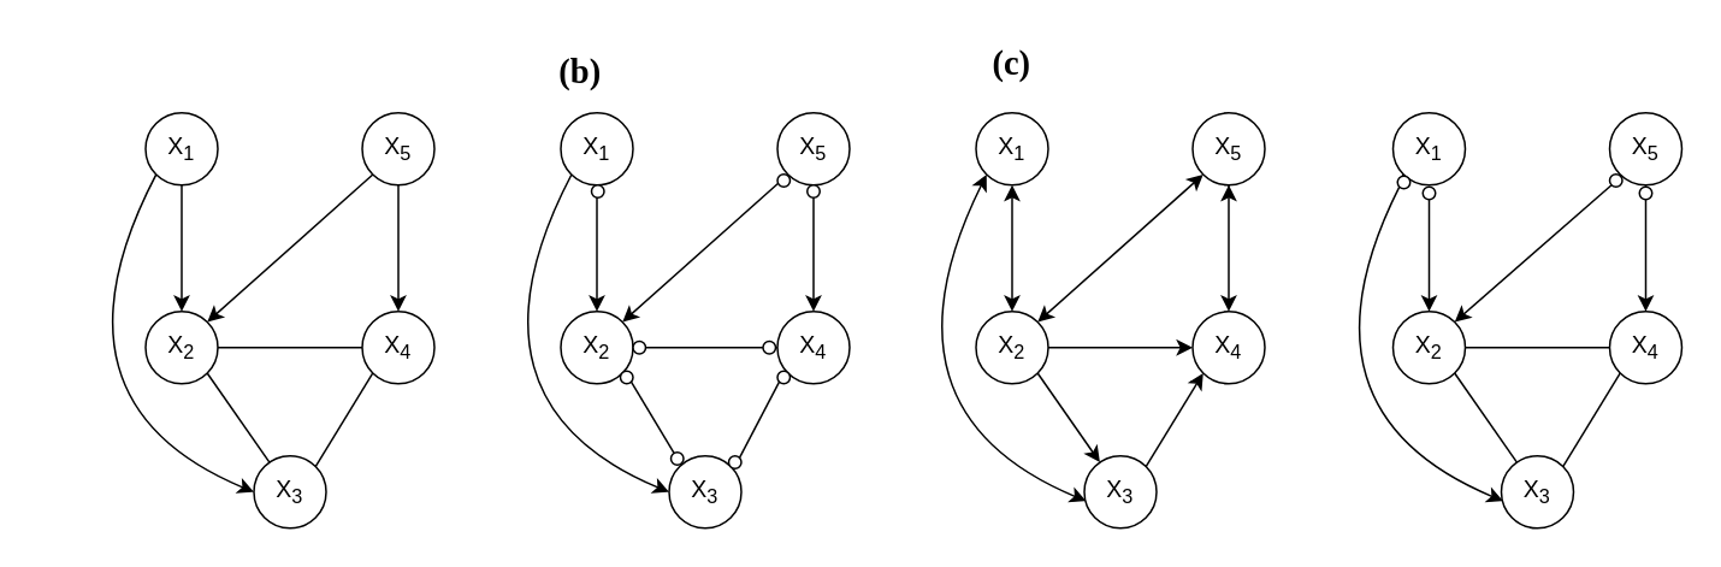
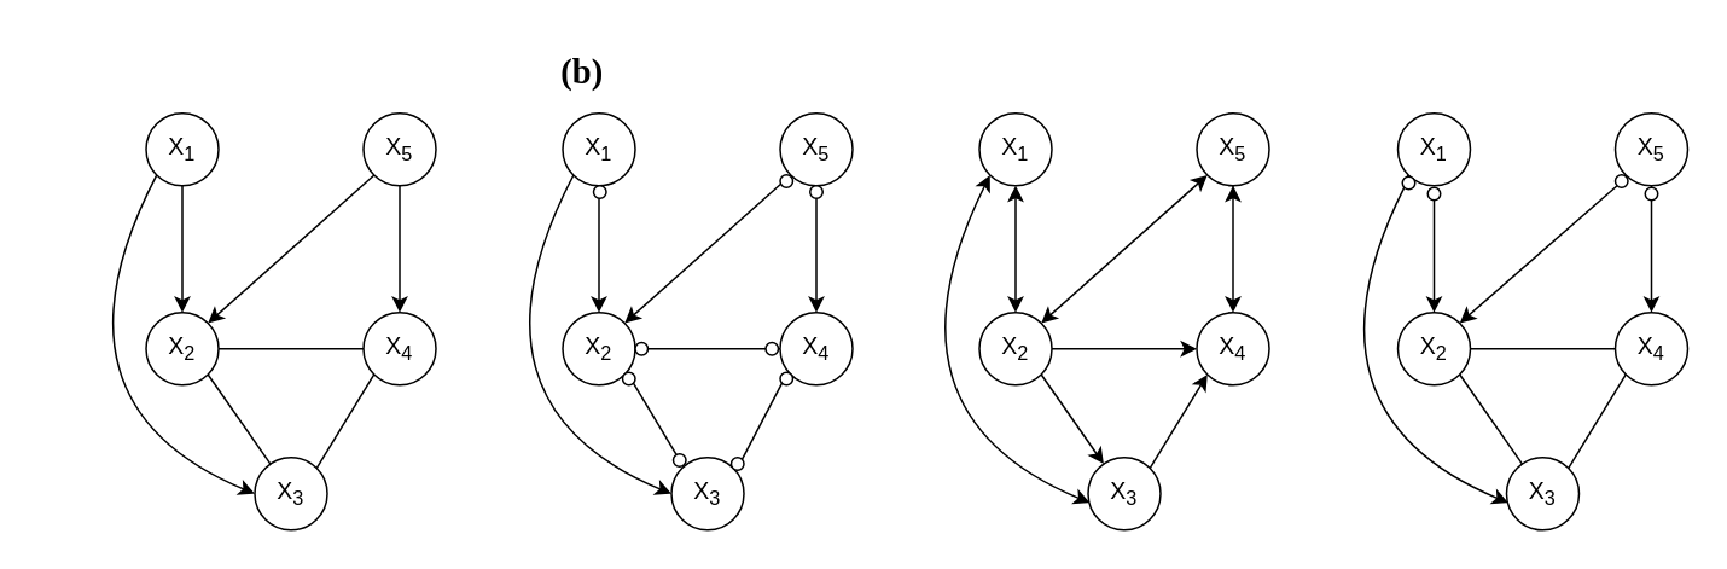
  <mxCell id="0" />
  <mxCell id="1" parent="0" />
  <mxCell id="2" style="edgeStyle=orthogonalEdgeStyle;rounded=0;orthogonalLoop=1;jettySize=auto;html=1;exitX=0.5;exitY=1;exitDx=0;exitDy=0;startArrow=none;startFill=0;" edge="1" parent="1" source="5"><mxGeometry relative="1" as="geometry"><mxPoint x="100" y="172" as="targetPoint" /></mxGeometry></mxCell>
  <mxCell id="3" value="&lt;font style=&quot;font-size: 13px;&quot;&gt;X&lt;sub&gt;5&lt;/sub&gt;&lt;/font&gt;" style="ellipse;whiteSpace=wrap;html=1;aspect=fixed;direction=east;" vertex="1" parent="1"><mxGeometry x="200" y="62" width="40" height="40" as="geometry" /></mxCell>
  <mxCell id="4" value="" style="endArrow=classic;html=1;rounded=0;exitX=0.5;exitY=1;exitDx=0;exitDy=0;entryX=0.5;entryY=0;entryDx=0;entryDy=0;" edge="1" parent="1" source="3" target="7"><mxGeometry width="50" height="50" relative="1" as="geometry"><mxPoint x="250" y="272" as="sourcePoint" /><mxPoint x="300" y="222" as="targetPoint" /></mxGeometry></mxCell>
  <mxCell id="5" value="&lt;font style=&quot;font-size: 13px;&quot;&gt;X&lt;sub&gt;1&lt;/sub&gt;&lt;/font&gt;" style="ellipse;whiteSpace=wrap;html=1;aspect=fixed;direction=east;" vertex="1" parent="1"><mxGeometry x="80" y="62" width="40" height="40" as="geometry" /></mxCell>
  <mxCell id="6" value="&lt;font style=&quot;font-size: 13px;&quot;&gt;X&lt;sub&gt;2&lt;/sub&gt;&lt;/font&gt;" style="ellipse;whiteSpace=wrap;html=1;aspect=fixed;direction=east;" vertex="1" parent="1"><mxGeometry x="80" y="172" width="40" height="40" as="geometry" /></mxCell>
  <mxCell id="7" value="&lt;font style=&quot;font-size: 13px;&quot;&gt;X&lt;sub&gt;4&lt;/sub&gt;&lt;/font&gt;" style="ellipse;whiteSpace=wrap;html=1;aspect=fixed;direction=east;" vertex="1" parent="1"><mxGeometry x="200" y="172" width="40" height="40" as="geometry" /></mxCell>
  <mxCell id="8" value="&lt;font style=&quot;font-size: 13px;&quot;&gt;X&lt;sub&gt;3&lt;/sub&gt;&lt;/font&gt;" style="ellipse;whiteSpace=wrap;html=1;aspect=fixed;direction=east;" vertex="1" parent="1"><mxGeometry x="140" y="252" width="40" height="40" as="geometry" /></mxCell>
  <mxCell id="9" value="" style="endArrow=none;html=1;rounded=0;exitX=1;exitY=0;exitDx=0;exitDy=0;entryX=0;entryY=1;entryDx=0;entryDy=0;endFill=0;" edge="1" parent="1" source="8" target="7"><mxGeometry width="50" height="50" relative="1" as="geometry"><mxPoint x="240" y="272" as="sourcePoint" /><mxPoint x="290" y="222" as="targetPoint" /></mxGeometry></mxCell>
  <mxCell id="10" value="" style="endArrow=none;html=1;rounded=0;exitX=1;exitY=1;exitDx=0;exitDy=0;endFill=0;" edge="1" parent="1" source="6" target="8"><mxGeometry width="50" height="50" relative="1" as="geometry"><mxPoint x="160" y="232" as="sourcePoint" /><mxPoint x="290" y="222" as="targetPoint" /></mxGeometry></mxCell>
  <mxCell id="11" value="" style="endArrow=none;html=1;rounded=0;exitX=0;exitY=0.5;exitDx=0;exitDy=0;entryX=1;entryY=0.5;entryDx=0;entryDy=0;endFill=0;" edge="1" parent="1" source="7" target="6"><mxGeometry width="50" height="50" relative="1" as="geometry"><mxPoint x="250" y="272" as="sourcePoint" /><mxPoint x="300" y="222" as="targetPoint" /></mxGeometry></mxCell>
  <mxCell id="12" value="" style="endArrow=classic;html=1;rounded=0;exitX=0;exitY=1;exitDx=0;exitDy=0;entryX=1;entryY=0;entryDx=0;entryDy=0;" edge="1" parent="1" source="3" target="6"><mxGeometry width="50" height="50" relative="1" as="geometry"><mxPoint x="230" y="112" as="sourcePoint" /><mxPoint x="230" y="182" as="targetPoint" /></mxGeometry></mxCell>
  <mxCell id="13" value="" style="endArrow=none;startArrow=classic;html=1;curved=1;entryX=0;entryY=1;entryDx=0;entryDy=0;exitX=0;exitY=0.5;exitDx=0;exitDy=0;startFill=1;endFill=0;" edge="1" parent="1" source="8" target="5"><mxGeometry width="50" height="50" relative="1" as="geometry"><mxPoint x="200" y="382" as="sourcePoint" /><mxPoint x="250" y="332" as="targetPoint" /><Array as="points"><mxPoint x="20" y="222" /></Array></mxGeometry></mxCell>
  <mxCell id="14" style="edgeStyle=orthogonalEdgeStyle;rounded=0;orthogonalLoop=1;jettySize=auto;html=1;exitX=0.5;exitY=1;exitDx=0;exitDy=0;startArrow=classic;startFill=1;" edge="1" parent="1" source="17"><mxGeometry relative="1" as="geometry"><mxPoint x="560" y="172" as="targetPoint" /><mxPoint x="560" y="110" as="sourcePoint" /></mxGeometry></mxCell>
  <mxCell id="15" value="&lt;font style=&quot;font-size: 13px;&quot;&gt;X&lt;sub&gt;5&lt;/sub&gt;&lt;/font&gt;" style="ellipse;whiteSpace=wrap;html=1;aspect=fixed;direction=east;" vertex="1" parent="1"><mxGeometry x="660" y="62" width="40" height="40" as="geometry" /></mxCell>
  <mxCell id="16" value="" style="endArrow=classic;html=1;rounded=0;exitX=0.5;exitY=1;exitDx=0;exitDy=0;entryX=0.5;entryY=0;entryDx=0;entryDy=0;startArrow=classic;startFill=1;" edge="1" parent="1" source="15" target="19"><mxGeometry width="50" height="50" relative="1" as="geometry"><mxPoint x="680" y="110" as="sourcePoint" /><mxPoint x="760" y="222" as="targetPoint" /></mxGeometry></mxCell>
  <mxCell id="17" value="&lt;font style=&quot;font-size: 13px;&quot;&gt;X&lt;sub&gt;1&lt;/sub&gt;&lt;/font&gt;" style="ellipse;whiteSpace=wrap;html=1;aspect=fixed;direction=east;" vertex="1" parent="1"><mxGeometry x="540" y="62" width="40" height="40" as="geometry" /></mxCell>
  <mxCell id="18" value="&lt;font style=&quot;font-size: 13px;&quot;&gt;X&lt;sub&gt;2&lt;/sub&gt;&lt;/font&gt;" style="ellipse;whiteSpace=wrap;html=1;aspect=fixed;direction=east;" vertex="1" parent="1"><mxGeometry x="540" y="172" width="40" height="40" as="geometry" /></mxCell>
  <mxCell id="19" value="&lt;font style=&quot;font-size: 13px;&quot;&gt;X&lt;sub&gt;4&lt;/sub&gt;&lt;/font&gt;" style="ellipse;whiteSpace=wrap;html=1;aspect=fixed;direction=east;" vertex="1" parent="1"><mxGeometry x="660" y="172" width="40" height="40" as="geometry" /></mxCell>
  <mxCell id="20" value="&lt;font style=&quot;font-size: 13px;&quot;&gt;X&lt;sub&gt;3&lt;/sub&gt;&lt;/font&gt;" style="ellipse;whiteSpace=wrap;html=1;aspect=fixed;direction=east;" vertex="1" parent="1"><mxGeometry x="600" y="252" width="40" height="40" as="geometry" /></mxCell>
  <mxCell id="21" value="" style="endArrow=classic;html=1;rounded=0;exitX=1;exitY=0;exitDx=0;exitDy=0;entryX=0;entryY=1;entryDx=0;entryDy=0;endFill=1;" edge="1" parent="1" source="20" target="19"><mxGeometry width="50" height="50" relative="1" as="geometry"><mxPoint x="700" y="272" as="sourcePoint" /><mxPoint x="750" y="222" as="targetPoint" /></mxGeometry></mxCell>
  <mxCell id="22" value="" style="endArrow=classic;html=1;rounded=0;exitX=1;exitY=1;exitDx=0;exitDy=0;endFill=1;" edge="1" parent="1" source="18" target="20"><mxGeometry width="50" height="50" relative="1" as="geometry"><mxPoint x="620" y="232" as="sourcePoint" /><mxPoint x="750" y="222" as="targetPoint" /></mxGeometry></mxCell>
  <mxCell id="23" value="" style="endArrow=none;html=1;rounded=0;exitX=0;exitY=0.5;exitDx=0;exitDy=0;entryX=1;entryY=0.5;entryDx=0;entryDy=0;endFill=0;startArrow=classic;startFill=1;" edge="1" parent="1" source="19" target="18"><mxGeometry width="50" height="50" relative="1" as="geometry"><mxPoint x="710" y="272" as="sourcePoint" /><mxPoint x="760" y="222" as="targetPoint" /></mxGeometry></mxCell>
  <mxCell id="24" value="" style="endArrow=classic;html=1;rounded=0;exitX=0;exitY=1;exitDx=0;exitDy=0;entryX=1;entryY=0;entryDx=0;entryDy=0;startArrow=classic;startFill=1;" edge="1" parent="1" source="15" target="18"><mxGeometry width="50" height="50" relative="1" as="geometry"><mxPoint x="661.025" y="101.975" as="sourcePoint" /><mxPoint x="690" y="182" as="targetPoint" /></mxGeometry></mxCell>
  <mxCell id="25" style="edgeStyle=orthogonalEdgeStyle;rounded=0;orthogonalLoop=1;jettySize=auto;html=1;exitX=0.5;exitY=1;exitDx=0;exitDy=0;startArrow=none;startFill=0;" edge="1" parent="1" source="28"><mxGeometry relative="1" as="geometry"><mxPoint x="330" y="172" as="targetPoint" /></mxGeometry></mxCell>
  <mxCell id="26" value="&lt;font style=&quot;font-size: 13px;&quot;&gt;X&lt;sub&gt;5&lt;/sub&gt;&lt;/font&gt;" style="ellipse;whiteSpace=wrap;html=1;aspect=fixed;direction=east;" vertex="1" parent="1"><mxGeometry x="430" y="62" width="40" height="40" as="geometry" /></mxCell>
  <mxCell id="27" value="" style="endArrow=classic;html=1;rounded=0;exitX=0.5;exitY=1;exitDx=0;exitDy=0;entryX=0.5;entryY=0;entryDx=0;entryDy=0;startArrow=none;" edge="1" parent="1" source="52" target="30"><mxGeometry width="50" height="50" relative="1" as="geometry"><mxPoint x="480" y="272" as="sourcePoint" /><mxPoint x="530" y="222" as="targetPoint" /></mxGeometry></mxCell>
  <mxCell id="28" value="&lt;font style=&quot;font-size: 13px;&quot;&gt;X&lt;sub&gt;1&lt;/sub&gt;&lt;/font&gt;" style="ellipse;whiteSpace=wrap;html=1;aspect=fixed;direction=east;" vertex="1" parent="1"><mxGeometry x="310" y="62" width="40" height="40" as="geometry" /></mxCell>
  <mxCell id="29" value="&lt;font style=&quot;font-size: 13px;&quot;&gt;X&lt;sub&gt;2&lt;/sub&gt;&lt;/font&gt;" style="ellipse;whiteSpace=wrap;html=1;aspect=fixed;direction=east;" vertex="1" parent="1"><mxGeometry x="310" y="172" width="40" height="40" as="geometry" /></mxCell>
  <mxCell id="30" value="&lt;font style=&quot;font-size: 13px;&quot;&gt;X&lt;sub&gt;4&lt;/sub&gt;&lt;/font&gt;" style="ellipse;whiteSpace=wrap;html=1;aspect=fixed;direction=east;" vertex="1" parent="1"><mxGeometry x="430" y="172" width="40" height="40" as="geometry" /></mxCell>
  <mxCell id="31" value="&lt;font style=&quot;font-size: 13px;&quot;&gt;X&lt;sub&gt;3&lt;/sub&gt;&lt;/font&gt;" style="ellipse;whiteSpace=wrap;html=1;aspect=fixed;direction=east;" vertex="1" parent="1"><mxGeometry x="370" y="252" width="40" height="40" as="geometry" /></mxCell>
  <mxCell id="32" value="" style="endArrow=none;html=1;rounded=0;exitX=1;exitY=0;exitDx=0;exitDy=0;entryX=0;entryY=1;entryDx=0;entryDy=0;endFill=0;startArrow=none;startFill=0;" edge="1" parent="1" source="45" target="30"><mxGeometry width="50" height="50" relative="1" as="geometry"><mxPoint x="470" y="272" as="sourcePoint" /><mxPoint x="520" y="222" as="targetPoint" /></mxGeometry></mxCell>
  <mxCell id="33" value="" style="endArrow=none;html=1;rounded=0;exitX=1;exitY=1;exitDx=0;exitDy=0;endFill=0;startArrow=none;startFill=0;" edge="1" parent="1" source="47" target="31"><mxGeometry width="50" height="50" relative="1" as="geometry"><mxPoint x="390" y="232" as="sourcePoint" /><mxPoint x="520" y="222" as="targetPoint" /></mxGeometry></mxCell>
  <mxCell id="34" value="" style="endArrow=none;html=1;rounded=0;exitX=0;exitY=0.5;exitDx=0;exitDy=0;entryX=1;entryY=0.5;entryDx=0;entryDy=0;endFill=0;startArrow=none;startFill=0;" edge="1" parent="1" source="39" target="29"><mxGeometry width="50" height="50" relative="1" as="geometry"><mxPoint x="480" y="272" as="sourcePoint" /><mxPoint x="530" y="222" as="targetPoint" /></mxGeometry></mxCell>
  <mxCell id="35" value="" style="endArrow=classic;html=1;rounded=0;exitX=0;exitY=1;exitDx=0;exitDy=0;entryX=1;entryY=0;entryDx=0;entryDy=0;" edge="1" parent="1" source="26" target="29"><mxGeometry width="50" height="50" relative="1" as="geometry"><mxPoint x="460" y="112" as="sourcePoint" /><mxPoint x="460" y="182" as="targetPoint" /></mxGeometry></mxCell>
  <mxCell id="36" value="" style="ellipse;whiteSpace=wrap;html=1;aspect=fixed;" vertex="1" parent="1"><mxGeometry x="430" y="96" width="7" height="7" as="geometry" /></mxCell>
  <mxCell id="37" value="" style="ellipse;whiteSpace=wrap;html=1;aspect=fixed;" vertex="1" parent="1"><mxGeometry x="327" y="102" width="7" height="7" as="geometry" /></mxCell>
  <mxCell id="38" value="" style="endArrow=none;html=1;rounded=0;exitX=0;exitY=0.5;exitDx=0;exitDy=0;entryX=1;entryY=0.5;entryDx=0;entryDy=0;endFill=0;startArrow=none;startFill=0;" edge="1" parent="1" source="41" target="39"><mxGeometry width="50" height="50" relative="1" as="geometry"><mxPoint x="430" y="192" as="sourcePoint" /><mxPoint x="350" y="192" as="targetPoint" /></mxGeometry></mxCell>
  <mxCell id="39" value="" style="ellipse;whiteSpace=wrap;html=1;aspect=fixed;" vertex="1" parent="1"><mxGeometry x="350" y="188.5" width="7" height="7" as="geometry" /></mxCell>
  <mxCell id="40" value="" style="endArrow=none;html=1;rounded=0;exitX=0;exitY=0.5;exitDx=0;exitDy=0;entryX=1;entryY=0.5;entryDx=0;entryDy=0;endFill=0;startArrow=none;startFill=0;" edge="1" parent="1" source="30" target="41"><mxGeometry width="50" height="50" relative="1" as="geometry"><mxPoint x="430" y="192" as="sourcePoint" /><mxPoint x="357" y="192" as="targetPoint" /></mxGeometry></mxCell>
  <mxCell id="41" value="" style="ellipse;whiteSpace=wrap;html=1;aspect=fixed;" vertex="1" parent="1"><mxGeometry x="422" y="188.5" width="7" height="7" as="geometry" /></mxCell>
  <mxCell id="42" value="" style="endArrow=none;html=1;rounded=0;exitX=1;exitY=1;exitDx=0;exitDy=0;endFill=0;startArrow=none;startFill=0;" edge="1" parent="1" source="29" target="43"><mxGeometry width="50" height="50" relative="1" as="geometry"><mxPoint x="344" y="206" as="sourcePoint" /><mxPoint x="379" y="256" as="targetPoint" /></mxGeometry></mxCell>
  <mxCell id="43" value="" style="ellipse;whiteSpace=wrap;html=1;aspect=fixed;" vertex="1" parent="1"><mxGeometry x="343" y="205" width="7" height="7" as="geometry" /></mxCell>
  <mxCell id="44" value="" style="endArrow=none;html=1;rounded=0;exitX=1;exitY=0;exitDx=0;exitDy=0;entryX=0;entryY=1;entryDx=0;entryDy=0;endFill=0;startArrow=none;startFill=0;" edge="1" parent="1" source="49" target="45"><mxGeometry width="50" height="50" relative="1" as="geometry"><mxPoint x="404" y="258" as="sourcePoint" /><mxPoint x="436" y="206" as="targetPoint" /></mxGeometry></mxCell>
  <mxCell id="45" value="" style="ellipse;whiteSpace=wrap;html=1;aspect=fixed;" vertex="1" parent="1"><mxGeometry x="430" y="205" width="7" height="7" as="geometry" /></mxCell>
  <mxCell id="46" value="" style="endArrow=none;html=1;rounded=0;exitX=1;exitY=1;exitDx=0;exitDy=0;endFill=0;startArrow=none;startFill=0;" edge="1" parent="1" source="43" target="47"><mxGeometry width="50" height="50" relative="1" as="geometry"><mxPoint x="349" y="211" as="sourcePoint" /><mxPoint x="379" y="255" as="targetPoint" /></mxGeometry></mxCell>
  <mxCell id="47" value="" style="ellipse;whiteSpace=wrap;html=1;aspect=fixed;" vertex="1" parent="1"><mxGeometry x="371" y="250" width="7" height="7" as="geometry" /></mxCell>
  <mxCell id="48" value="" style="endArrow=none;html=1;rounded=0;exitX=1;exitY=0;exitDx=0;exitDy=0;entryX=0;entryY=1;entryDx=0;entryDy=0;endFill=0;startArrow=none;startFill=0;" edge="1" parent="1" source="31" target="49"><mxGeometry width="50" height="50" relative="1" as="geometry"><mxPoint x="404" y="258" as="sourcePoint" /><mxPoint x="431" y="211" as="targetPoint" /></mxGeometry></mxCell>
  <mxCell id="49" value="" style="ellipse;whiteSpace=wrap;html=1;aspect=fixed;" vertex="1" parent="1"><mxGeometry x="403" y="252" width="7" height="7" as="geometry" /></mxCell>
  <mxCell id="50" value="" style="endArrow=none;startArrow=classic;html=1;curved=1;entryX=0;entryY=1;entryDx=0;entryDy=0;exitX=0;exitY=0.5;exitDx=0;exitDy=0;startFill=1;endFill=0;" edge="1" parent="1"><mxGeometry width="50" height="50" relative="1" as="geometry"><mxPoint x="370" y="272" as="sourcePoint" /><mxPoint x="316" y="96" as="targetPoint" /><Array as="points"><mxPoint x="250" y="222" /></Array></mxGeometry></mxCell>
  <mxCell id="51" value="" style="endArrow=none;html=1;rounded=0;exitX=0.5;exitY=1;exitDx=0;exitDy=0;entryX=0.5;entryY=0;entryDx=0;entryDy=0;" edge="1" parent="1" source="26" target="52"><mxGeometry width="50" height="50" relative="1" as="geometry"><mxPoint x="450" y="102" as="sourcePoint" /><mxPoint x="450" y="172" as="targetPoint" /></mxGeometry></mxCell>
  <mxCell id="52" value="" style="ellipse;whiteSpace=wrap;html=1;aspect=fixed;" vertex="1" parent="1"><mxGeometry x="446.5" y="102" width="7" height="7" as="geometry" /></mxCell>
  <mxCell id="53" value="" style="endArrow=none;html=1;rounded=0;exitX=0.5;exitY=1;exitDx=0;exitDy=0;entryX=0.5;entryY=0;entryDx=0;entryDy=0;" edge="1" parent="1" source="15"><mxGeometry width="50" height="50" relative="1" as="geometry"><mxPoint x="680" y="102" as="sourcePoint" /><mxPoint x="680" y="103" as="targetPoint" /></mxGeometry></mxCell>
  <mxCell id="54" value="" style="endArrow=none;html=1;rounded=0;exitX=0;exitY=1;exitDx=0;exitDy=0;entryX=1;entryY=0;entryDx=0;entryDy=0;" edge="1" parent="1" source="15"><mxGeometry width="50" height="50" relative="1" as="geometry"><mxPoint x="666" y="96" as="sourcePoint" /><mxPoint x="665.975" y="97.025" as="targetPoint" /></mxGeometry></mxCell>
  <mxCell id="55" value="&lt;b&gt;&lt;font face=&quot;Times New Roman&quot; style=&quot;font-size: 19px;&quot;&gt;(b)&lt;/font&gt;&lt;/b&gt;" style="text;html=1;strokeColor=none;fillColor=none;align=center;verticalAlign=middle;whiteSpace=wrap;rounded=0;fontSize=17;" vertex="1" parent="1"><mxGeometry x="290.5" y="25" width="60" height="30" as="geometry" /></mxCell>
- <mxCell id="56" value="&lt;b&gt;&lt;font face=&quot;Times New Roman&quot; style=&quot;font-size: 19px;&quot;&gt;(c)&lt;/font&gt;&lt;/b&gt;" style="text;html=1;strokeColor=none;fillColor=none;align=center;verticalAlign=middle;whiteSpace=wrap;rounded=0;fontSize=17;" vertex="1" parent="1"><mxGeometry x="530" y="20" width="60" height="30" as="geometry" /></mxCell>
  <mxCell id="57" value="" style="endArrow=classic;startArrow=classic;html=1;curved=1;exitX=0;exitY=0.5;exitDx=0;exitDy=0;startFill=1;endFill=1;entryX=0;entryY=1;entryDx=0;entryDy=0;" edge="1" parent="1" target="17"><mxGeometry width="50" height="50" relative="1" as="geometry"><mxPoint x="601" y="277" as="sourcePoint" /><mxPoint x="550" y="92" as="targetPoint" /><Array as="points"><mxPoint x="481" y="227" /></Array></mxGeometry></mxCell>
  <mxCell id="58" style="edgeStyle=orthogonalEdgeStyle;rounded=0;orthogonalLoop=1;jettySize=auto;html=1;exitX=0.5;exitY=1;exitDx=0;exitDy=0;startArrow=none;startFill=0;" edge="1" parent="1" source="70"><mxGeometry relative="1" as="geometry"><mxPoint x="791" y="172" as="targetPoint" /></mxGeometry></mxCell>
  <mxCell id="59" value="&lt;font style=&quot;font-size: 13px;&quot;&gt;X&lt;sub&gt;5&lt;/sub&gt;&lt;/font&gt;" style="ellipse;whiteSpace=wrap;html=1;aspect=fixed;direction=east;" vertex="1" parent="1"><mxGeometry x="891" y="62" width="40" height="40" as="geometry" /></mxCell>
  <mxCell id="60" value="" style="endArrow=classic;html=1;rounded=0;exitX=0.5;exitY=1;exitDx=0;exitDy=0;entryX=0.5;entryY=0;entryDx=0;entryDy=0;startArrow=none;" edge="1" parent="1" source="72" target="63"><mxGeometry width="50" height="50" relative="1" as="geometry"><mxPoint x="941" y="272" as="sourcePoint" /><mxPoint x="991" y="222" as="targetPoint" /></mxGeometry></mxCell>
  <mxCell id="61" value="&lt;font style=&quot;font-size: 13px;&quot;&gt;X&lt;sub&gt;1&lt;/sub&gt;&lt;/font&gt;" style="ellipse;whiteSpace=wrap;html=1;aspect=fixed;direction=east;" vertex="1" parent="1"><mxGeometry x="771" y="62" width="40" height="40" as="geometry" /></mxCell>
  <mxCell id="62" value="&lt;font style=&quot;font-size: 13px;&quot;&gt;X&lt;sub&gt;2&lt;/sub&gt;&lt;/font&gt;" style="ellipse;whiteSpace=wrap;html=1;aspect=fixed;direction=east;" vertex="1" parent="1"><mxGeometry x="771" y="172" width="40" height="40" as="geometry" /></mxCell>
  <mxCell id="63" value="&lt;font style=&quot;font-size: 13px;&quot;&gt;X&lt;sub&gt;4&lt;/sub&gt;&lt;/font&gt;" style="ellipse;whiteSpace=wrap;html=1;aspect=fixed;direction=east;" vertex="1" parent="1"><mxGeometry x="891" y="172" width="40" height="40" as="geometry" /></mxCell>
  <mxCell id="64" value="&lt;font style=&quot;font-size: 13px;&quot;&gt;X&lt;sub&gt;3&lt;/sub&gt;&lt;/font&gt;" style="ellipse;whiteSpace=wrap;html=1;aspect=fixed;direction=east;" vertex="1" parent="1"><mxGeometry x="831" y="252" width="40" height="40" as="geometry" /></mxCell>
  <mxCell id="65" value="" style="endArrow=none;html=1;rounded=0;exitX=1;exitY=0;exitDx=0;exitDy=0;entryX=0;entryY=1;entryDx=0;entryDy=0;endFill=0;" edge="1" parent="1" source="64" target="63"><mxGeometry width="50" height="50" relative="1" as="geometry"><mxPoint x="931" y="272" as="sourcePoint" /><mxPoint x="981" y="222" as="targetPoint" /></mxGeometry></mxCell>
  <mxCell id="66" value="" style="endArrow=none;html=1;rounded=0;exitX=1;exitY=1;exitDx=0;exitDy=0;endFill=0;" edge="1" parent="1" source="62" target="64"><mxGeometry width="50" height="50" relative="1" as="geometry"><mxPoint x="851" y="232" as="sourcePoint" /><mxPoint x="981" y="222" as="targetPoint" /></mxGeometry></mxCell>
  <mxCell id="67" value="" style="endArrow=none;html=1;rounded=0;exitX=0;exitY=0.5;exitDx=0;exitDy=0;entryX=1;entryY=0.5;entryDx=0;entryDy=0;endFill=0;" edge="1" parent="1" source="63" target="62"><mxGeometry width="50" height="50" relative="1" as="geometry"><mxPoint x="941" y="272" as="sourcePoint" /><mxPoint x="991" y="222" as="targetPoint" /></mxGeometry></mxCell>
  <mxCell id="68" value="" style="endArrow=classic;html=1;rounded=0;exitX=0;exitY=1;exitDx=0;exitDy=0;entryX=1;entryY=0;entryDx=0;entryDy=0;startArrow=none;" edge="1" parent="1" source="74" target="62"><mxGeometry width="50" height="50" relative="1" as="geometry"><mxPoint x="921" y="112" as="sourcePoint" /><mxPoint x="921" y="182" as="targetPoint" /></mxGeometry></mxCell>
  <mxCell id="69" value="" style="endArrow=none;startArrow=none;html=1;curved=1;entryX=0;entryY=1;entryDx=0;entryDy=0;exitX=0;exitY=0.5;exitDx=0;exitDy=0;startFill=1;endFill=0;" edge="1" parent="1" source="77" target="61"><mxGeometry width="50" height="50" relative="1" as="geometry"><mxPoint x="891" y="382" as="sourcePoint" /><mxPoint x="941" y="332" as="targetPoint" /><Array as="points" /></mxGeometry></mxCell>
  <mxCell id="70" value="" style="ellipse;whiteSpace=wrap;html=1;aspect=fixed;" vertex="1" parent="1"><mxGeometry x="787.5" y="103" width="7" height="7" as="geometry" /></mxCell>
  <mxCell id="71" value="" style="endArrow=none;html=1;rounded=0;exitX=0.5;exitY=1;exitDx=0;exitDy=0;entryX=0.5;entryY=0;entryDx=0;entryDy=0;" edge="1" parent="1" source="59" target="72"><mxGeometry width="50" height="50" relative="1" as="geometry"><mxPoint x="911" y="102" as="sourcePoint" /><mxPoint x="911" y="172" as="targetPoint" /></mxGeometry></mxCell>
  <mxCell id="72" value="" style="ellipse;whiteSpace=wrap;html=1;aspect=fixed;" vertex="1" parent="1"><mxGeometry x="907.5" y="103" width="7" height="7" as="geometry" /></mxCell>
  <mxCell id="73" value="" style="endArrow=none;html=1;rounded=0;exitX=0;exitY=1;exitDx=0;exitDy=0;entryX=1;entryY=0;entryDx=0;entryDy=0;" edge="1" parent="1" source="59" target="74"><mxGeometry width="50" height="50" relative="1" as="geometry"><mxPoint x="897" y="96" as="sourcePoint" /><mxPoint x="805" y="178" as="targetPoint" /></mxGeometry></mxCell>
  <mxCell id="74" value="" style="ellipse;whiteSpace=wrap;html=1;aspect=fixed;" vertex="1" parent="1"><mxGeometry x="891" y="96" width="7" height="7" as="geometry" /></mxCell>
  <mxCell id="75" value="" style="endArrow=none;startArrow=none;html=1;curved=1;entryX=0;entryY=1;entryDx=0;entryDy=0;exitX=0;exitY=0.5;exitDx=0;exitDy=0;startFill=1;endFill=0;" edge="1" parent="1" source="77"><mxGeometry width="50" height="50" relative="1" as="geometry"><mxPoint x="832" y="277" as="sourcePoint" /><mxPoint x="778" y="101" as="targetPoint" /><Array as="points" /></mxGeometry></mxCell>
  <mxCell id="76" value="" style="endArrow=none;startArrow=classic;html=1;curved=1;entryX=0;entryY=1;entryDx=0;entryDy=0;exitX=0;exitY=0.5;exitDx=0;exitDy=0;startFill=1;endFill=0;" edge="1" parent="1" target="77"><mxGeometry width="50" height="50" relative="1" as="geometry"><mxPoint x="832" y="277" as="sourcePoint" /><mxPoint x="778" y="101" as="targetPoint" /><Array as="points"><mxPoint x="712" y="227" /></Array></mxGeometry></mxCell>
  <mxCell id="77" value="" style="ellipse;whiteSpace=wrap;html=1;aspect=fixed;" vertex="1" parent="1"><mxGeometry x="773.5" y="97" width="7" height="7" as="geometry" /></mxCell>
